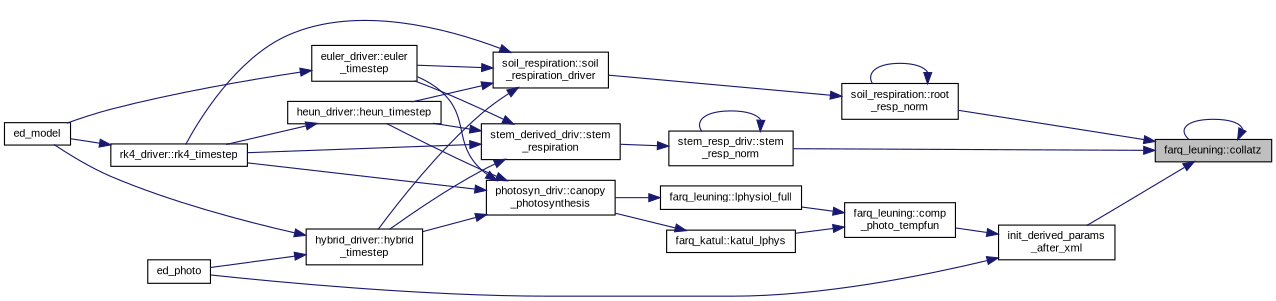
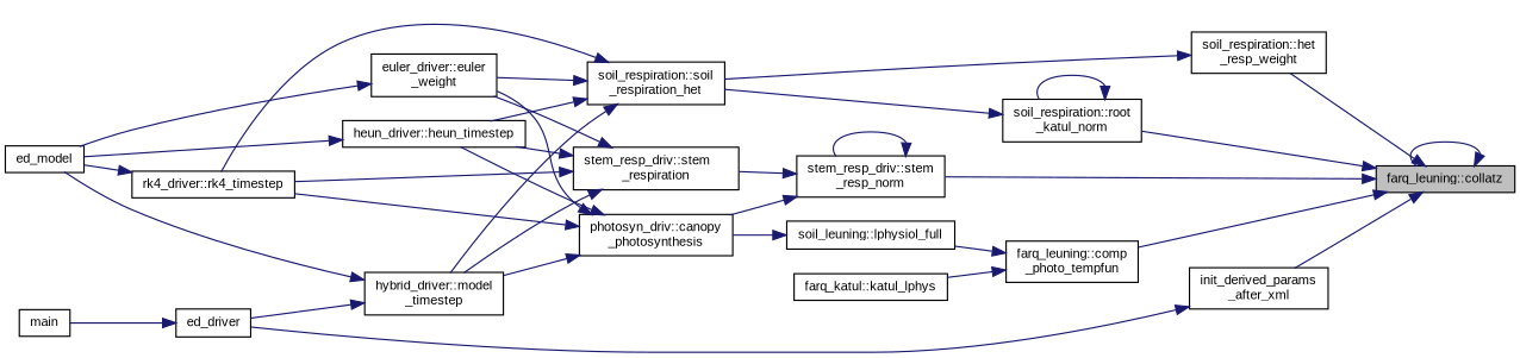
  digraph {
    fontname="Liberation Sans"
    rankdir=RL
    node [color=black fillcolor=white fontname="Liberation Sans" fontsize=10 shape=record style=filled]
    edge [color=midnightblue dir=back fontname="Liberation Sans" fontsize=10 labelfontname=Helvetica labelfontsize=10 style=solid]
    n1 [fillcolor=grey75 fontcolor=black height=0.2 label="farq_leuning::collatz" width=0.4]
    n2 [height=0.2 label="farq_leuning::comp\l_photo_tempfun" width=0.4]
+   n3 [height=0.2 label="soil_respiration::het\l_resp_weight" width=0.4]
    n4 [height=0.2 label="init_derived_params\l_after_xml" width=0.4]
-   n5 [height=0.2 label="soil_respiration::root\l_resp_norm" width=0.4]
+   n5 [height=0.2 label="soil_respiration::root\l_katul_norm" width=0.4]
    n6 [height=0.2 label="stem_resp_driv::stem\l_resp_norm" width=0.4]
    n7 [height=0.2 label="farq_katul::katul_lphys" width=0.4]
-   n8 [height=0.2 label="farq_leuning::lphysiol_full" width=0.4]
-   n9 [height=0.2 label="soil_respiration::soil\l_respiration_driver" width=0.4]
-   n10 [height=0.2 label=ed_photo width=0.4]
-   n11 [height=0.2 label="stem_derived_driv::stem\l_respiration" width=0.4]
+   n8 [height=0.2 label="soil_leuning::lphysiol_full" width=0.4]
+   n9 [height=0.2 label="soil_respiration::soil\l_respiration_het" width=0.4]
+   n10 [height=0.2 label=ed_driver width=0.4]
+   n11 [height=0.2 label="stem_resp_driv::stem\l_respiration" width=0.4]
    n12 [height=0.2 label="photosyn_driv::canopy\l_photosynthesis" width=0.4]
-   n13 [height=0.2 label="euler_driver::euler\l_timestep" width=0.4]
+   n13 [height=0.2 label="euler_driver::euler\l_weight" width=0.4]
    n14 [height=0.2 label="heun_driver::heun_timestep" width=0.4]
-   n15 [height=0.2 label="hybrid_driver::hybrid\l_timestep" width=0.4]
+   n15 [height=0.2 label="hybrid_driver::model\l_timestep" width=0.4]
    n16 [height=0.2 label="rk4_driver::rk4_timestep" width=0.4]
    n17 [height=0.2 label=ed_model width=0.4]
+   n18 [height=0.2 label=main width=0.4]
    n1 -> n1
-   n4 -> n2
+   n1 -> n2
+   n1 -> n3
    n1 -> n4
    n1 -> n5
    n1 -> n6
    n2 -> n7
    n2 -> n8
+   n3 -> n9
    n4 -> n10
    n5 -> n5
    n5 -> n9
    n6 -> n6
    n6 -> n11
-   n7 -> n12
+   n6 -> n12
    n8 -> n12
    n9 -> n13
    n9 -> n14
    n9 -> n15
    n9 -> n16
+   n10 -> n18
    n11 -> n13
    n11 -> n14
    n11 -> n15
    n11 -> n16
    n12 -> n13
    n12 -> n14
    n12 -> n15
    n12 -> n16
    n13 -> n17
-   n14 -> n16
+   n14 -> n17
    n15 -> n10
    n15 -> n17
    n16 -> n17
  }
